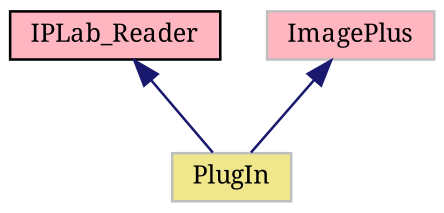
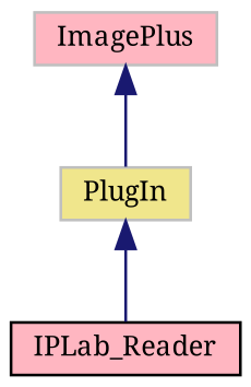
  digraph {
    fontname="Noto Serif"
    node [color=grey75 fillcolor=lightpink fontname="Noto Serif" fontsize=10 shape=record style=filled]
    edge [color=midnightblue dir=back fontname="Noto Serif" fontsize=10 labelfontname=Helvetica labelfontsize=10 style=solid]
    n1 [color=black fontcolor=black height=0.2 label=IPLab_Reader width=0.4]
    n2 [height=0.2 label=ImagePlus width=0.4]
    n3 [fillcolor=khaki height=0.2 label=PlugIn width=0.4]
    n2 -> n3
-   n1 -> n3
+   n3 -> n1
  }
